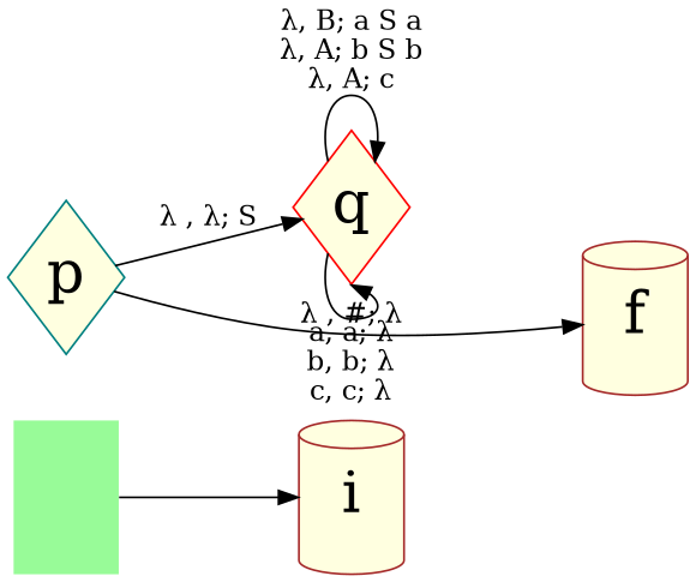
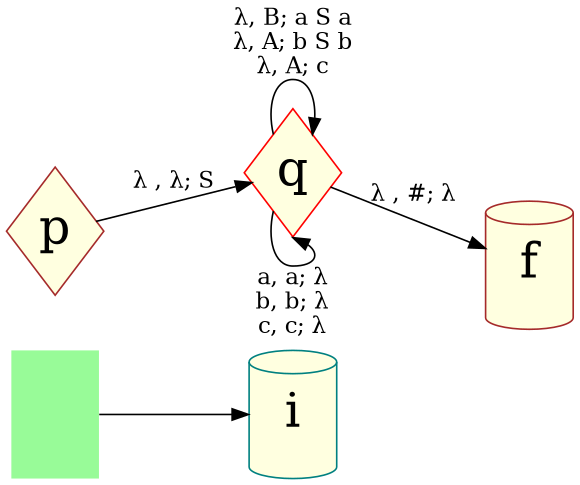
  digraph {
    diredgeconstraints=True
    rankdir=LR
    node [color=brown fillcolor=lightyellow fontcolor=black fontsize=30 shape=cylinder style=filled]
    "" [fillcolor=palegreen fontsize=18 height=1.1 shape=none]
-   i [height=1.1]
-   p [color=teal height=1.1 shape=diamond]
+   i [color=teal height=1.1]
+   p [height=1.1 shape=diamond]
    q [color=red height=1.1 shape=diamond]
    f [height=1.1]
    "" -> i
    p -> q [label="λ , λ; S"]
    q -> q [label="λ, B; a S a\nλ, A; b S b\nλ, A; c\n"]
    q -> q [headport=s label="a, a; λ\nb, b; λ\nc, c; λ\n"]
-   p -> f [label="λ , #; λ"]
+   q -> f [label="λ , #; λ"]
  }
